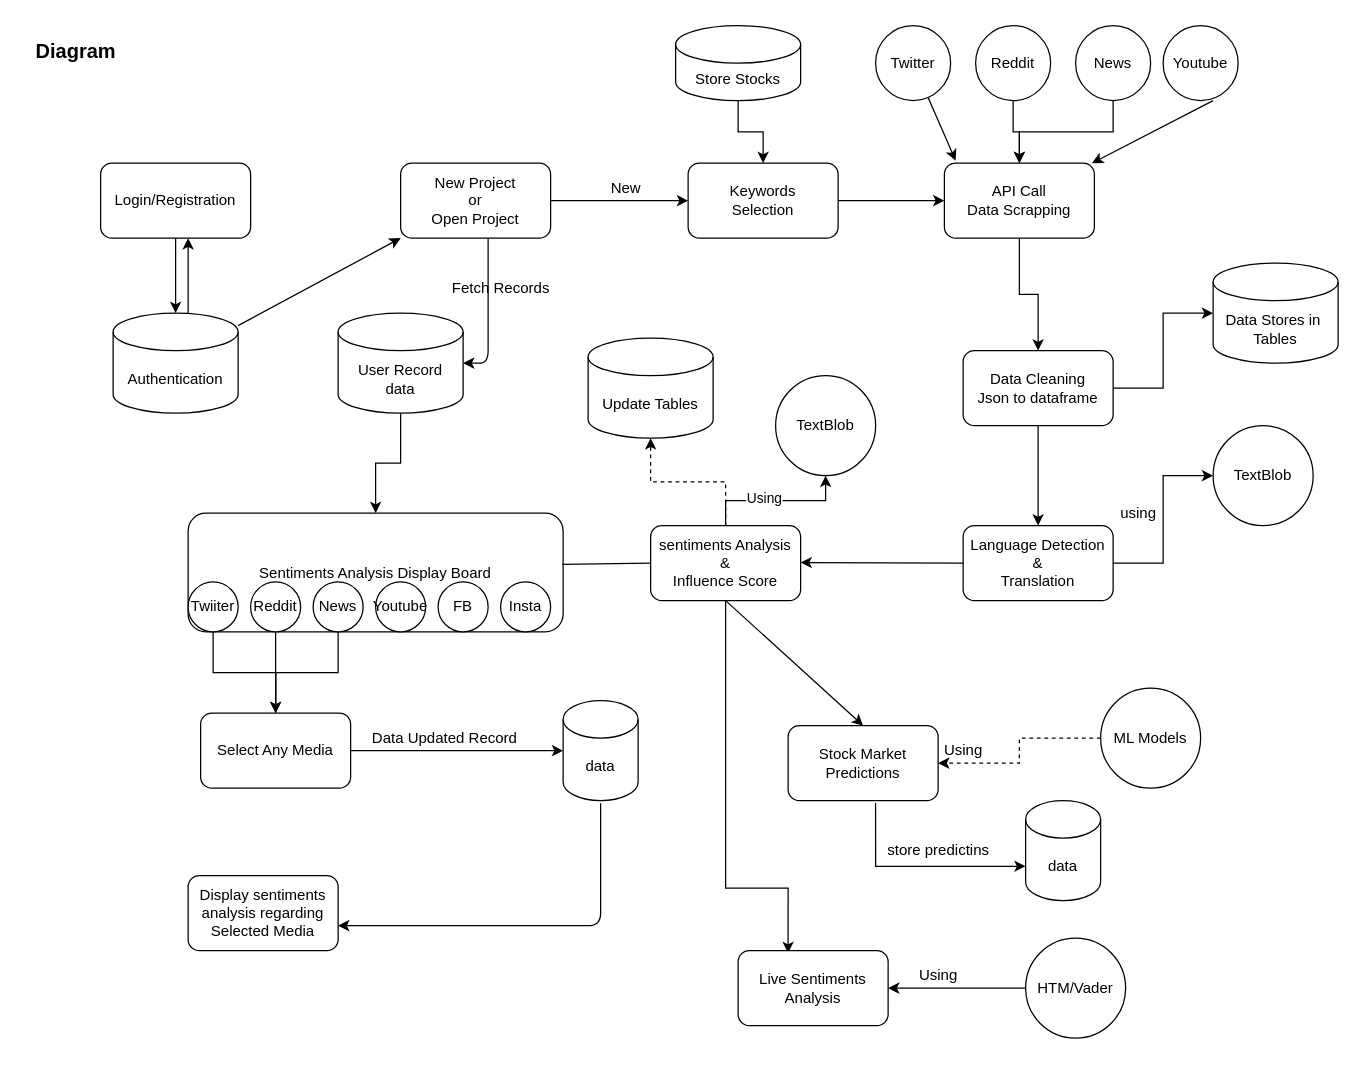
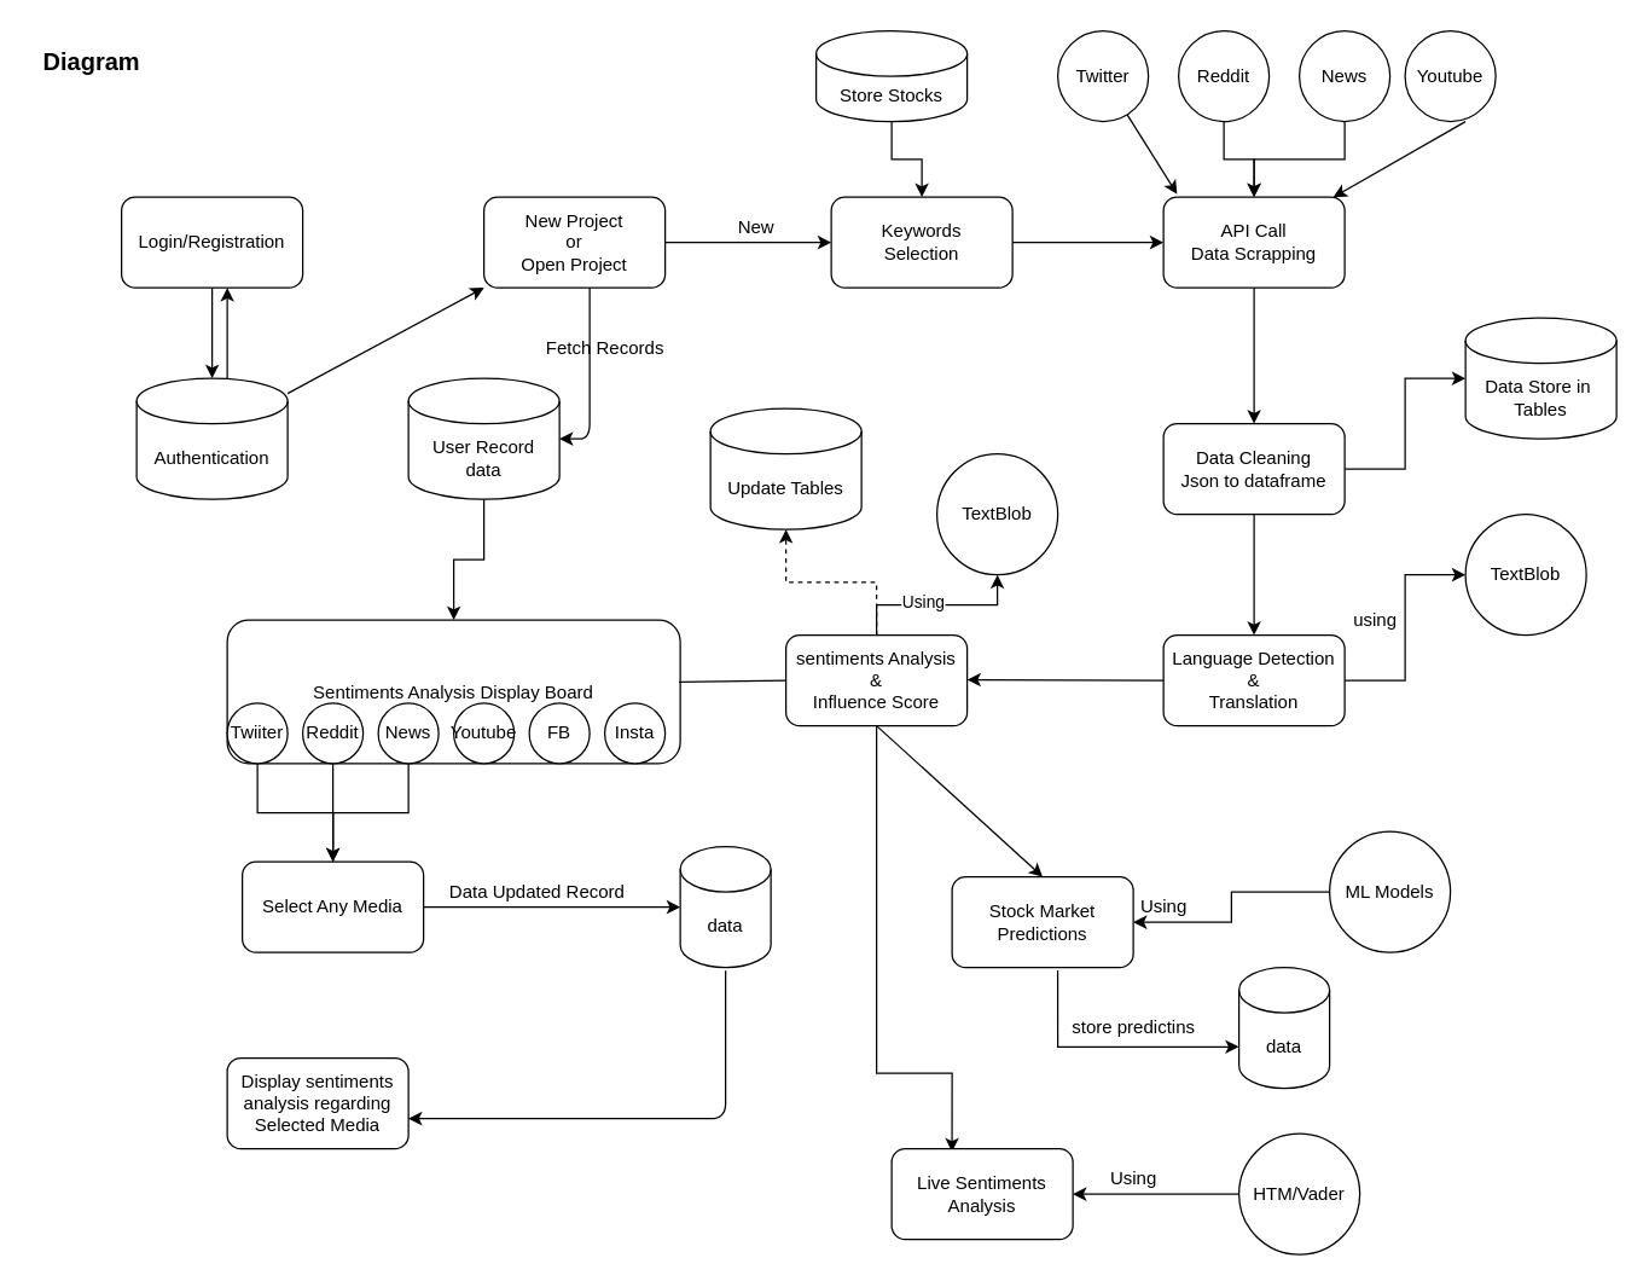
  <mxCell id="0" />
  <mxCell id="1" parent="0" />
  <mxCell id="2" value="" style="endArrow=classic;html=1;entryX=0.075;entryY=-0.033;entryDx=0;entryDy=0;entryPerimeter=0;" edge="1" parent="1" source="17" target="16"><mxGeometry width="50" height="50" relative="1" as="geometry"><mxPoint x="730" y="120" as="sourcePoint" /><mxPoint x="780" y="70" as="targetPoint" /></mxGeometry></mxCell>
  <mxCell id="3" value="Login/Registration" style="rounded=1;whiteSpace=wrap;html=1;" vertex="1" parent="1"><mxGeometry x="80" y="130" width="120" height="60" as="geometry" /></mxCell>
  <mxCell id="4" value="" style="edgeStyle=orthogonalEdgeStyle;rounded=0;orthogonalLoop=1;jettySize=auto;html=1;" edge="1" parent="1" source="5" target="11"><mxGeometry relative="1" as="geometry" /></mxCell>
  <mxCell id="5" value="New Project&lt;br&gt;or&lt;br&gt;Open Project" style="rounded=1;whiteSpace=wrap;html=1;" vertex="1" parent="1"><mxGeometry x="320" y="130" width="120" height="60" as="geometry" /></mxCell>
  <mxCell id="6" value="Authentication" style="shape=cylinder3;whiteSpace=wrap;html=1;boundedLbl=1;backgroundOutline=1;size=15;" vertex="1" parent="1"><mxGeometry x="90" y="250" width="100" height="80" as="geometry" /></mxCell>
  <mxCell id="7" value="" style="endArrow=classic;html=1;exitX=0.5;exitY=1;exitDx=0;exitDy=0;" edge="1" parent="1" source="3"><mxGeometry width="50" height="50" relative="1" as="geometry"><mxPoint x="115" y="250" as="sourcePoint" /><mxPoint x="140" y="250" as="targetPoint" /></mxGeometry></mxCell>
  <mxCell id="8" value="" style="endArrow=classic;html=1;" edge="1" parent="1"><mxGeometry width="50" height="50" relative="1" as="geometry"><mxPoint x="150" y="250" as="sourcePoint" /><mxPoint x="150" y="190" as="targetPoint" /></mxGeometry></mxCell>
  <mxCell id="9" value="" style="endArrow=classic;html=1;entryX=0;entryY=1;entryDx=0;entryDy=0;" edge="1" parent="1" target="5"><mxGeometry width="50" height="50" relative="1" as="geometry"><mxPoint x="190" y="260" as="sourcePoint" /><mxPoint x="240" y="210" as="targetPoint" /></mxGeometry></mxCell>
  <mxCell id="10" value="" style="edgeStyle=orthogonalEdgeStyle;rounded=0;orthogonalLoop=1;jettySize=auto;html=1;" edge="1" parent="1" source="11" target="16"><mxGeometry relative="1" as="geometry" /></mxCell>
  <mxCell id="11" value="Keywords&lt;br&gt;Selection" style="rounded=1;whiteSpace=wrap;html=1;" vertex="1" parent="1"><mxGeometry x="550" y="130" width="120" height="60" as="geometry" /></mxCell>
  <mxCell id="12" value="New" style="text;html=1;align=center;verticalAlign=middle;resizable=0;points=[];autosize=1;strokeColor=none;" vertex="1" parent="1"><mxGeometry x="480" y="140" width="40" height="20" as="geometry" /></mxCell>
  <mxCell id="13" value="" style="edgeStyle=orthogonalEdgeStyle;rounded=0;orthogonalLoop=1;jettySize=auto;html=1;" edge="1" parent="1" source="14" target="11"><mxGeometry relative="1" as="geometry" /></mxCell>
  <mxCell id="14" value="Store Stocks" style="shape=cylinder3;whiteSpace=wrap;html=1;boundedLbl=1;backgroundOutline=1;size=15;" vertex="1" parent="1"><mxGeometry x="540" width="100" height="60" as="geometry" y="20" /></mxCell>
  <mxCell id="15" value="" style="edgeStyle=orthogonalEdgeStyle;rounded=0;orthogonalLoop=1;jettySize=auto;html=1;" edge="1" parent="1" source="16" target="26"><mxGeometry relative="1" as="geometry" /></mxCell>
- <mxCell id="16" value="API Call&lt;br&gt;Data Scrapping" style="rounded=1;whiteSpace=wrap;html=1;" vertex="1" parent="1"><mxGeometry x="755" y="130" width="120" height="60" as="geometry" /></mxCell>
+ <mxCell id="16" value="API Call&lt;br&gt;Data Scrapping" style="rounded=1;whiteSpace=wrap;html=1;" vertex="1" parent="1"><mxGeometry x="770" y="130" width="120" height="60" as="geometry" /></mxCell>
  <mxCell id="17" value="Twitter" style="ellipse;whiteSpace=wrap;html=1;aspect=fixed;" vertex="1" parent="1"><mxGeometry x="700" width="60" height="60" as="geometry" y="20" /></mxCell>
  <mxCell id="18" value="" style="edgeStyle=orthogonalEdgeStyle;rounded=0;orthogonalLoop=1;jettySize=auto;html=1;" edge="1" parent="1" source="19" target="16"><mxGeometry relative="1" as="geometry" /></mxCell>
  <mxCell id="19" value="Reddit" style="ellipse;whiteSpace=wrap;html=1;aspect=fixed;" vertex="1" parent="1"><mxGeometry x="780" width="60" height="60" as="geometry" y="20" /></mxCell>
  <mxCell id="20" value="" style="edgeStyle=orthogonalEdgeStyle;rounded=0;orthogonalLoop=1;jettySize=auto;html=1;" edge="1" parent="1" source="21" target="16"><mxGeometry relative="1" as="geometry" /></mxCell>
  <mxCell id="21" value="News" style="ellipse;whiteSpace=wrap;html=1;aspect=fixed;" vertex="1" parent="1"><mxGeometry x="860" width="60" height="60" as="geometry" y="20" /></mxCell>
  <mxCell id="22" value="Youtube" style="ellipse;whiteSpace=wrap;html=1;aspect=fixed;" vertex="1" parent="1"><mxGeometry x="930" width="60" height="60" as="geometry" y="20" /></mxCell>
  <mxCell id="23" value="" style="endArrow=classic;html=1;" edge="1" parent="1" target="16"><mxGeometry width="50" height="50" relative="1" as="geometry"><mxPoint x="970" y="80" as="sourcePoint" /><mxPoint x="890" y="120" as="targetPoint" /></mxGeometry></mxCell>
  <mxCell id="24" value="" style="edgeStyle=orthogonalEdgeStyle;rounded=0;orthogonalLoop=1;jettySize=auto;html=1;" edge="1" parent="1" source="26" target="27"><mxGeometry relative="1" as="geometry" /></mxCell>
  <mxCell id="25" value="" style="edgeStyle=orthogonalEdgeStyle;rounded=0;orthogonalLoop=1;jettySize=auto;html=1;" edge="1" parent="1" source="26" target="29"><mxGeometry relative="1" as="geometry" /></mxCell>
  <mxCell id="26" value="Data Cleaning&lt;br&gt;Json to dataframe" style="rounded=1;whiteSpace=wrap;html=1;" vertex="1" parent="1"><mxGeometry x="770" y="280" width="120" height="60" as="geometry" /></mxCell>
- <mxCell id="27" value="Data Stores in&amp;nbsp;&lt;br&gt;Tables" style="shape=cylinder3;whiteSpace=wrap;html=1;boundedLbl=1;backgroundOutline=1;size=15;" vertex="1" parent="1"><mxGeometry x="970" y="210" width="100" height="80" as="geometry" /></mxCell>
+ <mxCell id="27" value="Data Store in&amp;nbsp;&lt;br&gt;Tables" style="shape=cylinder3;whiteSpace=wrap;html=1;boundedLbl=1;backgroundOutline=1;size=15;" vertex="1" parent="1"><mxGeometry x="970" y="210" width="100" height="80" as="geometry" /></mxCell>
  <mxCell id="28" value="" style="edgeStyle=orthogonalEdgeStyle;rounded=0;orthogonalLoop=1;jettySize=auto;html=1;" edge="1" parent="1" source="29" target="30"><mxGeometry relative="1" as="geometry" /></mxCell>
  <mxCell id="29" value="Language Detection&lt;br&gt;&amp;amp;&lt;br&gt;Translation" style="rounded=1;whiteSpace=wrap;html=1;" vertex="1" parent="1"><mxGeometry x="770" y="420" width="120" height="60" as="geometry" /></mxCell>
  <mxCell id="30" value="TextBlob" style="ellipse;whiteSpace=wrap;html=1;aspect=fixed;" vertex="1" parent="1"><mxGeometry x="970" y="340" width="80" height="80" as="geometry" /></mxCell>
  <mxCell id="31" value="using" style="text;html=1;align=center;verticalAlign=middle;resizable=0;points=[];autosize=1;strokeColor=none;" vertex="1" parent="1"><mxGeometry x="890" y="400" width="40" height="20" as="geometry" /></mxCell>
  <mxCell id="32" style="edgeStyle=orthogonalEdgeStyle;rounded=0;orthogonalLoop=1;jettySize=auto;html=1;entryX=0.333;entryY=0.033;entryDx=0;entryDy=0;entryPerimeter=0;" edge="1" parent="1" source="33" target="71"><mxGeometry relative="1" as="geometry"><Array as="points"><mxPoint x="580" y="710" /><mxPoint x="630" y="710" /></Array></mxGeometry></mxCell>
  <mxCell id="33" value="sentiments Analysis&lt;br&gt;&amp;amp;&lt;br&gt;Influence Score" style="rounded=1;whiteSpace=wrap;html=1;" vertex="1" parent="1"><mxGeometry x="520" y="420" width="120" height="60" as="geometry" /></mxCell>
  <mxCell id="34" value="" style="endArrow=classic;html=1;" edge="1" parent="1"><mxGeometry width="50" height="50" relative="1" as="geometry"><mxPoint x="770" y="450" as="sourcePoint" /><mxPoint x="640" y="449.5" as="targetPoint" /></mxGeometry></mxCell>
  <mxCell id="35" value="" style="edgeStyle=orthogonalEdgeStyle;rounded=0;orthogonalLoop=1;jettySize=auto;html=1;" edge="1" parent="1" source="33" target="37"><mxGeometry relative="1" as="geometry" /></mxCell>
  <mxCell id="36" value="Using" style="edgeLabel;html=1;align=center;verticalAlign=middle;resizable=0;points=[];" vertex="1" connectable="0" parent="35"><mxGeometry x="-0.167" y="3" relative="1" as="geometry"><mxPoint as="offset" /></mxGeometry></mxCell>
  <mxCell id="37" value="TextBlob" style="ellipse;whiteSpace=wrap;html=1;aspect=fixed;" vertex="1" parent="1"><mxGeometry x="620" y="300" width="80" height="80" as="geometry" /></mxCell>
  <mxCell id="38" value="" style="edgeStyle=orthogonalEdgeStyle;rounded=0;orthogonalLoop=1;jettySize=auto;html=1;dashed=1;" edge="1" parent="1" source="33" target="39"><mxGeometry relative="1" as="geometry" /></mxCell>
  <mxCell id="39" value="Update Tables&lt;br&gt;" style="shape=cylinder3;whiteSpace=wrap;html=1;boundedLbl=1;backgroundOutline=1;size=15;" vertex="1" parent="1"><mxGeometry x="470" y="270" width="100" height="80" as="geometry" /></mxCell>
  <mxCell id="40" value="Sentiments Analysis Display Board&lt;br&gt;" style="rounded=1;whiteSpace=wrap;html=1;" vertex="1" parent="1"><mxGeometry x="150" y="410" width="300" height="95" as="geometry" /></mxCell>
  <mxCell id="41" value="" style="endArrow=none;html=1;exitX=0;exitY=0.5;exitDx=0;exitDy=0;entryX=0.997;entryY=0.432;entryDx=0;entryDy=0;entryPerimeter=0;" edge="1" parent="1" source="33" target="40"><mxGeometry width="50" height="50" relative="1" as="geometry"><mxPoint x="500" y="449.5" as="sourcePoint" /><mxPoint x="460" y="450" as="targetPoint" /></mxGeometry></mxCell>
  <mxCell id="42" value="" style="edgeStyle=orthogonalEdgeStyle;rounded=0;orthogonalLoop=1;jettySize=auto;html=1;" edge="1" parent="1" source="43" target="40"><mxGeometry relative="1" as="geometry" /></mxCell>
  <mxCell id="43" value="User Record&lt;br&gt;data" style="shape=cylinder3;whiteSpace=wrap;html=1;boundedLbl=1;backgroundOutline=1;size=15;" vertex="1" parent="1"><mxGeometry x="270" y="250" width="100" height="80" as="geometry" /></mxCell>
  <mxCell id="44" value="" style="endArrow=classic;html=1;exitX=1;exitY=0.5;exitDx=0;exitDy=0;exitPerimeter=0;entryX=1;entryY=0.5;entryDx=0;entryDy=0;entryPerimeter=0;" edge="1" parent="1" target="43"><mxGeometry width="50" height="50" relative="1" as="geometry"><mxPoint x="390" y="190" as="sourcePoint" /><mxPoint x="340" y="240" as="targetPoint" /><Array as="points"><mxPoint x="390" y="290" /></Array></mxGeometry></mxCell>
  <mxCell id="45" value="Fetch Records" style="text;html=1;align=center;verticalAlign=middle;resizable=0;points=[];autosize=1;strokeColor=none;" vertex="1" parent="1"><mxGeometry x="355" y="220" width="90" height="20" as="geometry" /></mxCell>
  <mxCell id="46" value="" style="edgeStyle=orthogonalEdgeStyle;rounded=0;orthogonalLoop=1;jettySize=auto;html=1;endArrow=none;" edge="1" parent="1" source="47" target="56"><mxGeometry relative="1" as="geometry" /></mxCell>
  <mxCell id="47" value="Twiiter" style="ellipse;whiteSpace=wrap;html=1;aspect=fixed;" vertex="1" parent="1"><mxGeometry x="150" y="465" width="40" height="40" as="geometry" /></mxCell>
  <mxCell id="48" value="" style="edgeStyle=orthogonalEdgeStyle;rounded=0;orthogonalLoop=1;jettySize=auto;html=1;" edge="1" parent="1" source="49" target="56"><mxGeometry relative="1" as="geometry" /></mxCell>
  <mxCell id="49" value="News" style="ellipse;whiteSpace=wrap;html=1;aspect=fixed;" vertex="1" parent="1"><mxGeometry x="250" y="465" width="40" height="40" as="geometry" /></mxCell>
  <mxCell id="50" value="Youtube" style="ellipse;whiteSpace=wrap;html=1;aspect=fixed;" vertex="1" parent="1"><mxGeometry x="300" y="465" width="40" height="40" as="geometry" /></mxCell>
  <mxCell id="51" value="" style="edgeStyle=orthogonalEdgeStyle;rounded=0;orthogonalLoop=1;jettySize=auto;html=1;" edge="1" parent="1" source="52" target="56"><mxGeometry relative="1" as="geometry" /></mxCell>
  <mxCell id="52" value="Reddit" style="ellipse;whiteSpace=wrap;html=1;aspect=fixed;" vertex="1" parent="1"><mxGeometry x="200" y="465" width="40" height="40" as="geometry" /></mxCell>
  <mxCell id="53" value="FB" style="ellipse;whiteSpace=wrap;html=1;aspect=fixed;" vertex="1" parent="1"><mxGeometry x="350" y="465" width="40" height="40" as="geometry" /></mxCell>
  <mxCell id="54" value="Insta" style="ellipse;whiteSpace=wrap;html=1;aspect=fixed;" vertex="1" parent="1"><mxGeometry x="400" y="465" width="40" height="40" as="geometry" /></mxCell>
  <mxCell id="55" value="" style="edgeStyle=orthogonalEdgeStyle;rounded=0;orthogonalLoop=1;jettySize=auto;html=1;" edge="1" parent="1" source="56" target="57"><mxGeometry relative="1" as="geometry" /></mxCell>
  <mxCell id="56" value="Select Any Media" style="rounded=1;whiteSpace=wrap;html=1;" vertex="1" parent="1"><mxGeometry x="160" y="570" width="120" height="60" as="geometry" /></mxCell>
  <mxCell id="57" value="data" style="shape=cylinder3;whiteSpace=wrap;html=1;boundedLbl=1;backgroundOutline=1;size=15;" vertex="1" parent="1"><mxGeometry x="450" y="560" width="60" height="80" as="geometry" /></mxCell>
  <mxCell id="58" value="Data Updated Record" style="text;html=1;align=center;verticalAlign=middle;resizable=0;points=[];autosize=1;strokeColor=none;" vertex="1" parent="1"><mxGeometry x="285" y="580" width="140" height="20" as="geometry" /></mxCell>
  <mxCell id="59" value="Display sentiments analysis regarding Selected Media" style="rounded=1;whiteSpace=wrap;html=1;" vertex="1" parent="1"><mxGeometry x="150" y="700" width="120" height="60" as="geometry" /></mxCell>
  <mxCell id="60" value="" style="endArrow=classic;html=1;entryX=0.317;entryY=1.025;entryDx=0;entryDy=0;entryPerimeter=0;" edge="1" parent="1"><mxGeometry width="50" height="50" relative="1" as="geometry"><mxPoint x="480" y="642" as="sourcePoint" /><mxPoint x="270" y="740" as="targetPoint" /><Array as="points"><mxPoint x="480" y="740" /></Array></mxGeometry></mxCell>
- <mxCell id="61" style="edgeStyle=orthogonalEdgeStyle;rounded=0;orthogonalLoop=1;jettySize=auto;html=1;exitX=0;exitY=0.5;exitDx=0;exitDy=0;dashed=1;" edge="1" parent="1" source="66" target="63"><mxGeometry relative="1" as="geometry" /></mxCell>
+ <mxCell id="61" style="edgeStyle=orthogonalEdgeStyle;rounded=0;orthogonalLoop=1;jettySize=auto;html=1;exitX=0;exitY=0.5;exitDx=0;exitDy=0;" edge="1" parent="1" source="66" target="63"><mxGeometry relative="1" as="geometry" /></mxCell>
  <mxCell id="62" style="edgeStyle=orthogonalEdgeStyle;rounded=0;orthogonalLoop=1;jettySize=auto;html=1;entryX=0;entryY=0;entryDx=0;entryDy=52.5;entryPerimeter=0;exitX=0.583;exitY=1.033;exitDx=0;exitDy=0;exitPerimeter=0;" edge="1" parent="1" source="63" target="68"><mxGeometry relative="1" as="geometry"><mxPoint x="700" y="660" as="sourcePoint" /><Array as="points"><mxPoint x="700" y="693" /></Array></mxGeometry></mxCell>
  <mxCell id="63" value="Stock Market Predictions" style="rounded=1;whiteSpace=wrap;html=1;" vertex="1" parent="1"><mxGeometry x="630" y="580" width="120" height="60" as="geometry" /></mxCell>
  <mxCell id="64" value="&lt;b&gt;&lt;font style=&quot;font-size: 16px&quot;&gt;Diagram&lt;/font&gt;&lt;/b&gt;" style="text;html=1;align=center;verticalAlign=middle;resizable=0;points=[];autosize=1;strokeColor=none;" vertex="1" parent="1"><mxGeometry y="30" width="80" height="20" as="geometry" x="20" /></mxCell>
  <mxCell id="65" value="" style="endArrow=classic;html=1;entryX=0.5;entryY=0;entryDx=0;entryDy=0;exitX=0.5;exitY=1;exitDx=0;exitDy=0;" edge="1" parent="1" source="33" target="63"><mxGeometry width="50" height="50" relative="1" as="geometry"><mxPoint x="650" y="520" as="sourcePoint" /><mxPoint x="700" y="470" as="targetPoint" /></mxGeometry></mxCell>
  <mxCell id="66" value="ML Models" style="ellipse;whiteSpace=wrap;html=1;aspect=fixed;" vertex="1" parent="1"><mxGeometry x="880" y="550" width="80" height="80" as="geometry" /></mxCell>
  <mxCell id="67" value="Using" style="text;html=1;align=center;verticalAlign=middle;resizable=0;points=[];autosize=1;strokeColor=none;" vertex="1" parent="1"><mxGeometry x="745" y="590" width="50" height="20" as="geometry" /></mxCell>
  <mxCell id="68" value="data" style="shape=cylinder3;whiteSpace=wrap;html=1;boundedLbl=1;backgroundOutline=1;size=15;" vertex="1" parent="1"><mxGeometry x="820" y="640" width="60" height="80" as="geometry" /></mxCell>
  <mxCell id="69" value="store predictins" style="text;html=1;align=center;verticalAlign=middle;resizable=0;points=[];autosize=1;strokeColor=none;" vertex="1" parent="1"><mxGeometry x="700" y="670" width="100" height="20" as="geometry" /></mxCell>
  <mxCell id="70" style="edgeStyle=orthogonalEdgeStyle;rounded=0;orthogonalLoop=1;jettySize=auto;html=1;" edge="1" parent="1" source="72" target="71"><mxGeometry relative="1" as="geometry" /></mxCell>
  <mxCell id="71" value="Live Sentiments Analysis" style="rounded=1;whiteSpace=wrap;html=1;" vertex="1" parent="1"><mxGeometry x="590" y="760" width="120" height="60" as="geometry" /></mxCell>
  <mxCell id="72" value="HTM/Vader" style="ellipse;whiteSpace=wrap;html=1;aspect=fixed;" vertex="1" parent="1"><mxGeometry x="820" y="750" width="80" height="80" as="geometry" /></mxCell>
  <mxCell id="73" value="Using" style="text;html=1;align=center;verticalAlign=middle;resizable=0;points=[];autosize=1;strokeColor=none;" vertex="1" parent="1"><mxGeometry x="725" y="770" width="50" height="20" as="geometry" /></mxCell>
